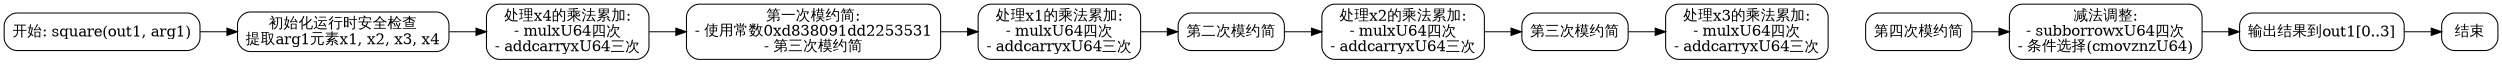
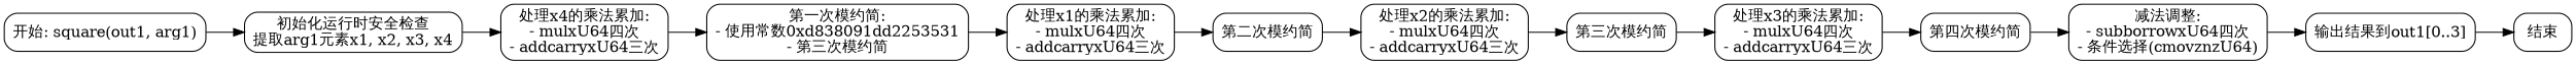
  digraph {
    rankdir=LR
    node [shape=rectangle style=rounded]
    n1 [label="开始: square(out1, arg1)"]
    n2 [label="初始化运行时安全检查\n提取arg1元素x1, x2, x3, x4"]
    n3 [label="处理x4的乘法累加:\n- mulxU64四次\n- addcarryxU64三次"]
    n4 [label="第一次模约简:\n- 使用常数0xd838091dd2253531\n- 第三次模约简"]
    n5 [label="处理x1的乘法累加:\n- mulxU64四次\n- addcarryxU64三次"]
    n6 [label="第二次模约简"]
    n7 [label="处理x2的乘法累加:\n- mulxU64四次\n- addcarryxU64三次"]
    n8 [label="第三次模约简"]
    n9 [label="处理x3的乘法累加:\n- mulxU64四次\n- addcarryxU64三次"]
    n10 [label="第四次模约简"]
    n11 [label="减法调整:\n- subborrowxU64四次\n- 条件选择(cmovznzU64)"]
    n12 [label="输出结果到out1[0..3]"]
    n13 [label="结束"]
    n1 -> n2
    n2 -> n3
    n3 -> n4
    n4 -> n5
    n5 -> n6
    n6 -> n7
    n7 -> n8
    n8 -> n9
+   n9 -> n10
    n10 -> n11
    n11 -> n12
    n12 -> n13
  }
